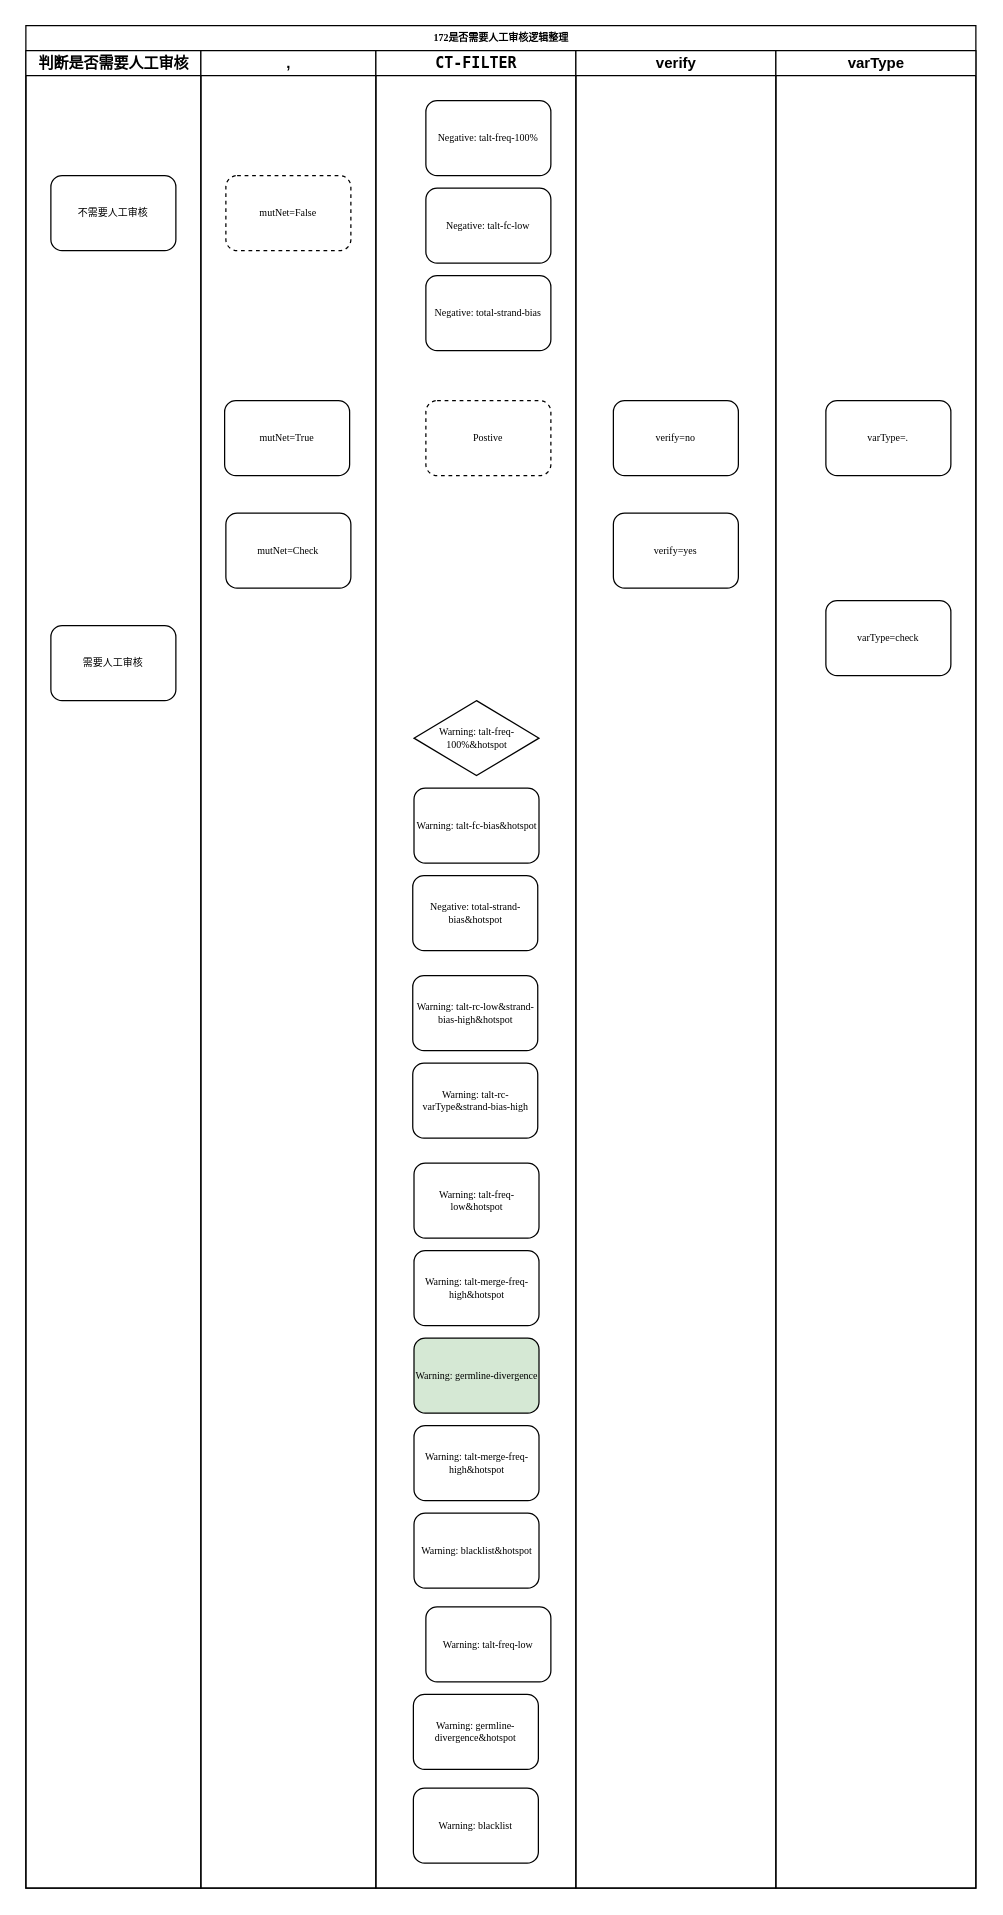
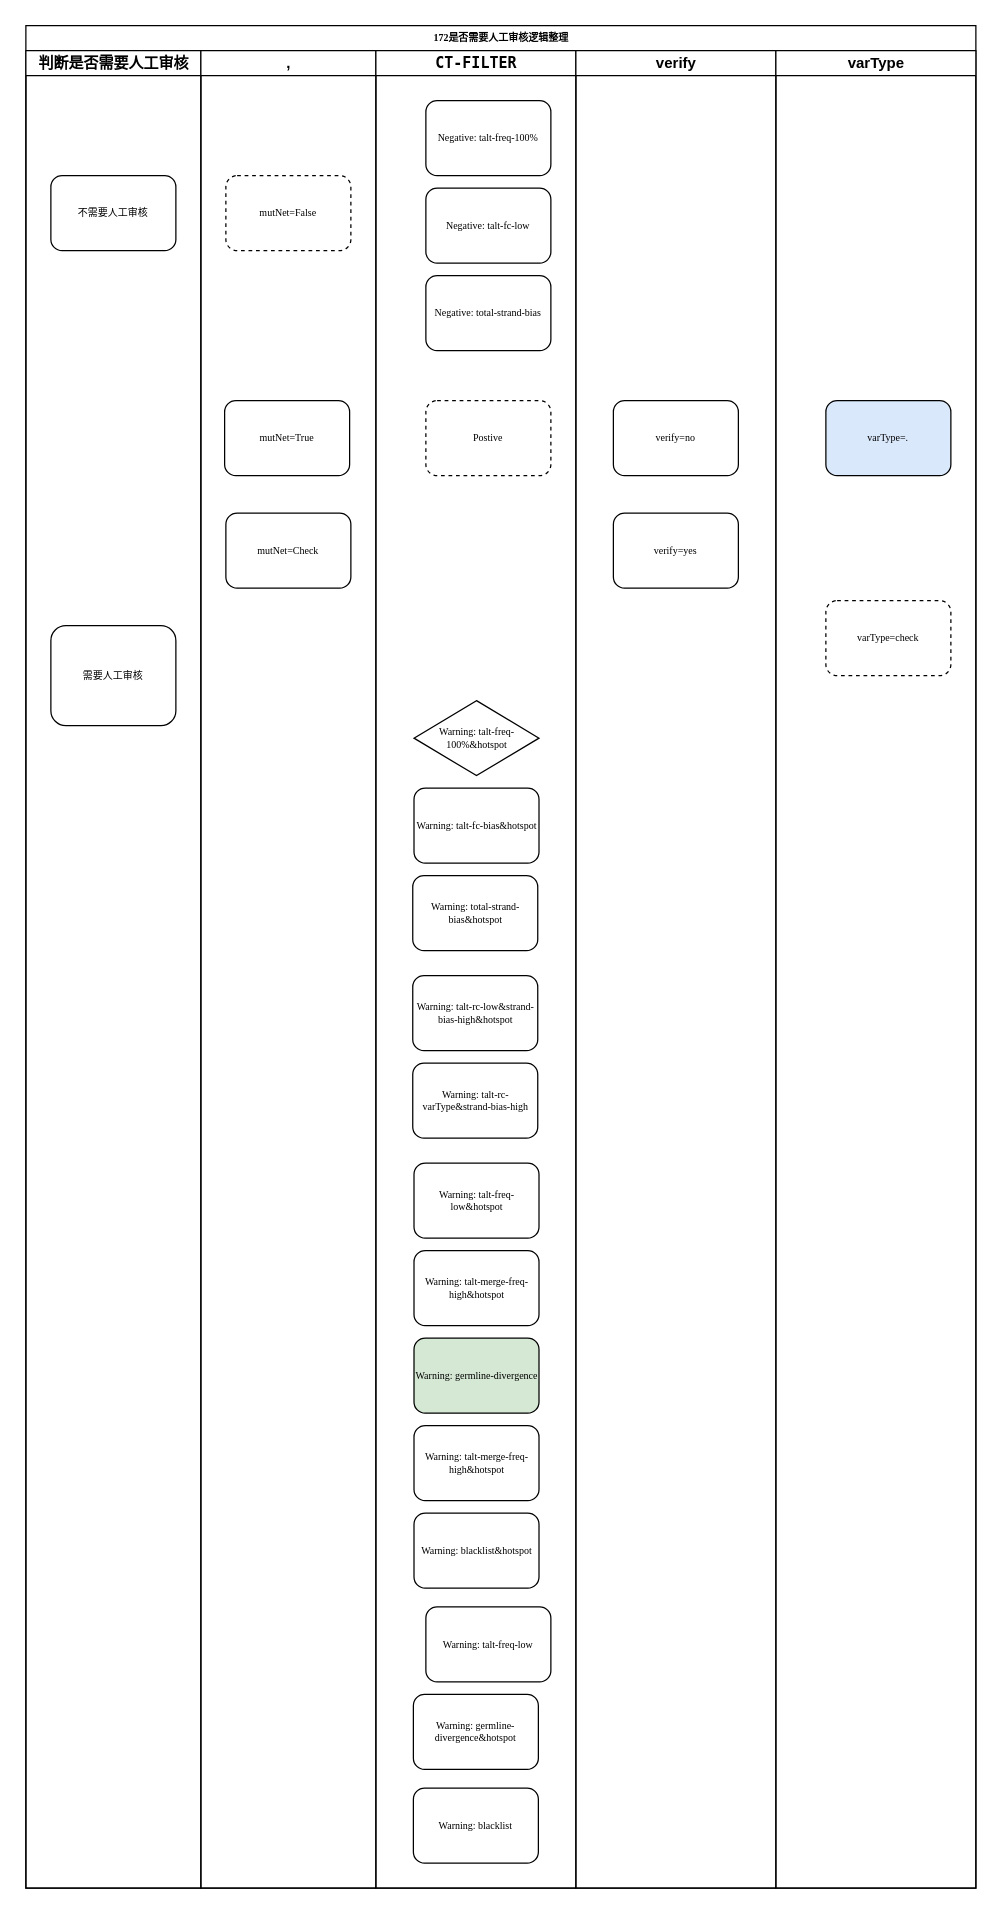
  <mxCell id="0" />
  <mxCell id="1" parent="0" />
  <mxCell id="2" value="172是否需要人工审核逻辑整理" style="swimlane;html=1;childLayout=stackLayout;startSize=20;rounded=0;shadow=0;labelBackgroundColor=none;strokeWidth=1;fontFamily=Verdana;fontSize=8;align=center;" parent="1" vertex="1"><mxGeometry x="20" y="20" width="760" height="1490" as="geometry" /></mxCell>
  <mxCell id="3" value="判断是否需要人工审核" style="swimlane;html=1;startSize=20;" parent="2" vertex="1"><mxGeometry y="20" width="140" height="1470" as="geometry" /></mxCell>
  <mxCell id="4" value="不需要人工审核" style="rounded=1;whiteSpace=wrap;html=1;shadow=0;labelBackgroundColor=none;strokeWidth=1;fontFamily=Verdana;fontSize=8;align=center;" parent="3" vertex="1"><mxGeometry x="20" y="100" width="100" height="60" as="geometry" /></mxCell>
- <mxCell id="5" value="需要人工审核" style="rounded=1;whiteSpace=wrap;html=1;shadow=0;labelBackgroundColor=none;strokeWidth=1;fontFamily=Verdana;fontSize=8;align=center;" vertex="1" parent="3"><mxGeometry x="20" y="460" width="100" height="60" as="geometry" /></mxCell>
+ <mxCell id="5" value="需要人工审核" style="rounded=1;whiteSpace=wrap;html=1;shadow=0;labelBackgroundColor=none;strokeWidth=1;fontFamily=Verdana;fontSize=8;align=center;" vertex="1" parent="3"><mxGeometry x="20" y="460" width="100" height="80" as="geometry" /></mxCell>
  <mxCell id="6" value="," style="swimlane;html=1;startSize=20;" parent="2" vertex="1"><mxGeometry x="140" y="20" width="140" height="1470" as="geometry" /></mxCell>
  <mxCell id="7" value="mutNet=True" style="rounded=1;whiteSpace=wrap;html=1;shadow=0;labelBackgroundColor=none;strokeWidth=1;fontFamily=Verdana;fontSize=8;align=center;" vertex="1" parent="6"><mxGeometry x="19" y="280" width="100" height="60" as="geometry" /></mxCell>
  <mxCell id="8" value="mutNet=Check" style="rounded=1;whiteSpace=wrap;html=1;shadow=0;labelBackgroundColor=none;strokeWidth=1;fontFamily=Verdana;fontSize=8;align=center;" vertex="1" parent="6"><mxGeometry x="20" y="370" width="100" height="60" as="geometry" /></mxCell>
  <mxCell id="9" value="mutNet=False" style="rounded=1;whiteSpace=wrap;html=1;shadow=0;labelBackgroundColor=none;strokeWidth=1;fontFamily=Verdana;fontSize=8;align=center;dashed=1;" vertex="1" parent="6"><mxGeometry x="20" y="100" width="100" height="60" as="geometry" /></mxCell>
  <mxCell id="10" value="&lt;code&gt;CT-FILTER&lt;/code&gt;" style="swimlane;html=1;startSize=20;" parent="2" vertex="1"><mxGeometry x="280" y="20" width="160" height="1470" as="geometry" /></mxCell>
  <mxCell id="11" value="Negative:&amp;nbsp;talt-freq-100%" style="rounded=1;whiteSpace=wrap;html=1;shadow=0;labelBackgroundColor=none;strokeWidth=1;fontFamily=Verdana;fontSize=8;align=center;" parent="10" vertex="1"><mxGeometry x="40" y="40" width="100" height="60" as="geometry" /></mxCell>
  <mxCell id="12" value="Negative:&amp;nbsp;talt-fc-low" style="rounded=1;whiteSpace=wrap;html=1;shadow=0;labelBackgroundColor=none;strokeWidth=1;fontFamily=Verdana;fontSize=8;align=center;" vertex="1" parent="10"><mxGeometry x="40" y="110" width="100" height="60" as="geometry" /></mxCell>
  <mxCell id="13" value="Warning:&amp;nbsp;talt-freq-100%&amp;amp;hotspot" style="rhombus;whiteSpace=wrap;html=1;shadow=0;labelBackgroundColor=none;strokeWidth=1;fontFamily=Verdana;fontSize=8;align=center;" parent="10" vertex="1"><mxGeometry x="30.5" y="520" width="100" height="60" as="geometry" /></mxCell>
  <mxCell id="14" value="Warning: talt-fc-bias&amp;amp;hotspot" style="rounded=1;whiteSpace=wrap;html=1;shadow=0;labelBackgroundColor=none;strokeWidth=1;fontFamily=Verdana;fontSize=8;align=center;" parent="10" vertex="1"><mxGeometry x="30.5" y="590" width="100" height="60" as="geometry" /></mxCell>
- <mxCell id="15" value="Negative:&amp;nbsp;total-strand-bias&amp;amp;hotspot" style="rounded=1;whiteSpace=wrap;html=1;shadow=0;labelBackgroundColor=none;strokeWidth=1;fontFamily=Verdana;fontSize=8;align=center;" parent="10" vertex="1"><mxGeometry x="29.5" y="660" width="100" height="60" as="geometry" /></mxCell>
+ <mxCell id="15" value="Warning:&amp;nbsp;total-strand-bias&amp;amp;hotspot" style="rounded=1;whiteSpace=wrap;html=1;shadow=0;labelBackgroundColor=none;strokeWidth=1;fontFamily=Verdana;fontSize=8;align=center;" parent="10" vertex="1"><mxGeometry x="29.5" y="660" width="100" height="60" as="geometry" /></mxCell>
  <mxCell id="16" value="Negative:&amp;nbsp;total-strand-bias" style="rounded=1;whiteSpace=wrap;html=1;shadow=0;labelBackgroundColor=none;strokeWidth=1;fontFamily=Verdana;fontSize=8;align=center;" vertex="1" parent="10"><mxGeometry x="40" y="180" width="100" height="60" as="geometry" /></mxCell>
  <mxCell id="17" value="Warning:&amp;nbsp;talt-rc-low&amp;amp;strand-bias-high&amp;amp;hotspot" style="rounded=1;whiteSpace=wrap;html=1;shadow=0;labelBackgroundColor=none;strokeWidth=1;fontFamily=Verdana;fontSize=8;align=center;" vertex="1" parent="10"><mxGeometry x="29.5" y="740" width="100" height="60" as="geometry" /></mxCell>
  <mxCell id="18" value="Warning:&amp;nbsp;talt-rc-varType&amp;amp;strand-bias-high" style="rounded=1;whiteSpace=wrap;html=1;shadow=0;labelBackgroundColor=none;strokeWidth=1;fontFamily=Verdana;fontSize=8;align=center;" vertex="1" parent="10"><mxGeometry x="29.5" y="810" width="100" height="60" as="geometry" /></mxCell>
  <mxCell id="19" value="Warning:&amp;nbsp;talt-freq-low&amp;amp;hotspot" style="rounded=1;whiteSpace=wrap;html=1;shadow=0;labelBackgroundColor=none;strokeWidth=1;fontFamily=Verdana;fontSize=8;align=center;" vertex="1" parent="10"><mxGeometry x="30.5" y="890" width="100" height="60" as="geometry" /></mxCell>
  <mxCell id="20" value="Warning:&amp;nbsp;talt-freq-low" style="rounded=1;whiteSpace=wrap;html=1;shadow=0;labelBackgroundColor=none;strokeWidth=1;fontFamily=Verdana;fontSize=8;align=center;" vertex="1" parent="10"><mxGeometry x="40" y="1245" width="100" height="60" as="geometry" /></mxCell>
  <mxCell id="21" value="Warning:&amp;nbsp;talt-merge-freq-high&amp;amp;hotspot" style="rounded=1;whiteSpace=wrap;html=1;shadow=0;labelBackgroundColor=none;strokeWidth=1;fontFamily=Verdana;fontSize=8;align=center;" vertex="1" parent="10"><mxGeometry x="30.5" y="960" width="100" height="60" as="geometry" /></mxCell>
  <mxCell id="22" value="Warning:&amp;nbsp;talt-merge-freq-high&amp;amp;hotspot" style="rounded=1;whiteSpace=wrap;html=1;shadow=0;labelBackgroundColor=none;strokeWidth=1;fontFamily=Verdana;fontSize=8;align=center;" vertex="1" parent="10"><mxGeometry x="30.5" y="1100" width="100" height="60" as="geometry" /></mxCell>
  <mxCell id="23" value="Warning:&amp;nbsp;germline-divergence&amp;amp;hotspot" style="rounded=1;whiteSpace=wrap;html=1;shadow=0;labelBackgroundColor=none;strokeWidth=1;fontFamily=Verdana;fontSize=8;align=center;" vertex="1" parent="10"><mxGeometry x="30" y="1315" width="100" height="60" as="geometry" /></mxCell>
  <mxCell id="24" value="Warning:&amp;nbsp;germline-divergence" style="rounded=1;whiteSpace=wrap;html=1;shadow=0;labelBackgroundColor=none;strokeWidth=1;fontFamily=Verdana;fontSize=8;align=center;fillColor=#d5e8d4;" vertex="1" parent="10"><mxGeometry x="30.5" y="1030" width="100" height="60" as="geometry" /></mxCell>
  <mxCell id="25" value="Warning:&amp;nbsp;blacklist&amp;amp;hotspot" style="rounded=1;whiteSpace=wrap;html=1;shadow=0;labelBackgroundColor=none;strokeWidth=1;fontFamily=Verdana;fontSize=8;align=center;" vertex="1" parent="10"><mxGeometry x="30.5" y="1170" width="100" height="60" as="geometry" /></mxCell>
  <mxCell id="26" value="Warning:&amp;nbsp;blacklist" style="rounded=1;whiteSpace=wrap;html=1;shadow=0;labelBackgroundColor=none;strokeWidth=1;fontFamily=Verdana;fontSize=8;align=center;" vertex="1" parent="10"><mxGeometry x="30" y="1390" width="100" height="60" as="geometry" /></mxCell>
  <mxCell id="27" value="Postive" style="rounded=1;whiteSpace=wrap;html=1;shadow=0;labelBackgroundColor=none;strokeWidth=1;fontFamily=Verdana;fontSize=8;align=center;dashed=1;" vertex="1" parent="10"><mxGeometry x="40" y="280" width="100" height="60" as="geometry" /></mxCell>
  <mxCell id="28" value="verify" style="swimlane;html=1;startSize=20;" parent="2" vertex="1"><mxGeometry x="440" y="20" width="160" height="1470" as="geometry" /></mxCell>
  <mxCell id="29" value="verify=yes" style="rounded=1;whiteSpace=wrap;html=1;shadow=0;labelBackgroundColor=none;strokeWidth=1;fontFamily=Verdana;fontSize=8;align=center;" parent="28" vertex="1"><mxGeometry x="30" y="370" width="100" height="60" as="geometry" /></mxCell>
  <mxCell id="30" value="verify=no" style="rounded=1;whiteSpace=wrap;html=1;shadow=0;labelBackgroundColor=none;strokeWidth=1;fontFamily=Verdana;fontSize=8;align=center;" vertex="1" parent="28"><mxGeometry x="30" y="280" width="100" height="60" as="geometry" /></mxCell>
  <mxCell id="31" value="varType" style="swimlane;html=1;startSize=20;" vertex="1" parent="2"><mxGeometry x="600" y="20" width="160" height="1470" as="geometry" /></mxCell>
- <mxCell id="32" value="varType=check" style="rounded=1;whiteSpace=wrap;html=1;shadow=0;labelBackgroundColor=none;strokeWidth=1;fontFamily=Verdana;fontSize=8;align=center;" parent="31" vertex="1"><mxGeometry x="40" y="440" width="100" height="60" as="geometry" /></mxCell>
- <mxCell id="33" value="varType=." style="rounded=1;whiteSpace=wrap;html=1;shadow=0;labelBackgroundColor=none;strokeWidth=1;fontFamily=Verdana;fontSize=8;align=center;" vertex="1" parent="31"><mxGeometry x="40" y="280" width="100" height="60" as="geometry" /></mxCell>
+ <mxCell id="32" value="varType=check" style="rounded=1;whiteSpace=wrap;html=1;shadow=0;labelBackgroundColor=none;strokeWidth=1;fontFamily=Verdana;fontSize=8;align=center;dashed=1;" parent="31" vertex="1"><mxGeometry x="40" y="440" width="100" height="60" as="geometry" /></mxCell>
+ <mxCell id="33" value="varType=." style="rounded=1;whiteSpace=wrap;html=1;shadow=0;labelBackgroundColor=none;strokeWidth=1;fontFamily=Verdana;fontSize=8;align=center;fillColor=#dae8fc;" vertex="1" parent="31"><mxGeometry x="40" y="280" width="100" height="60" as="geometry" /></mxCell>
